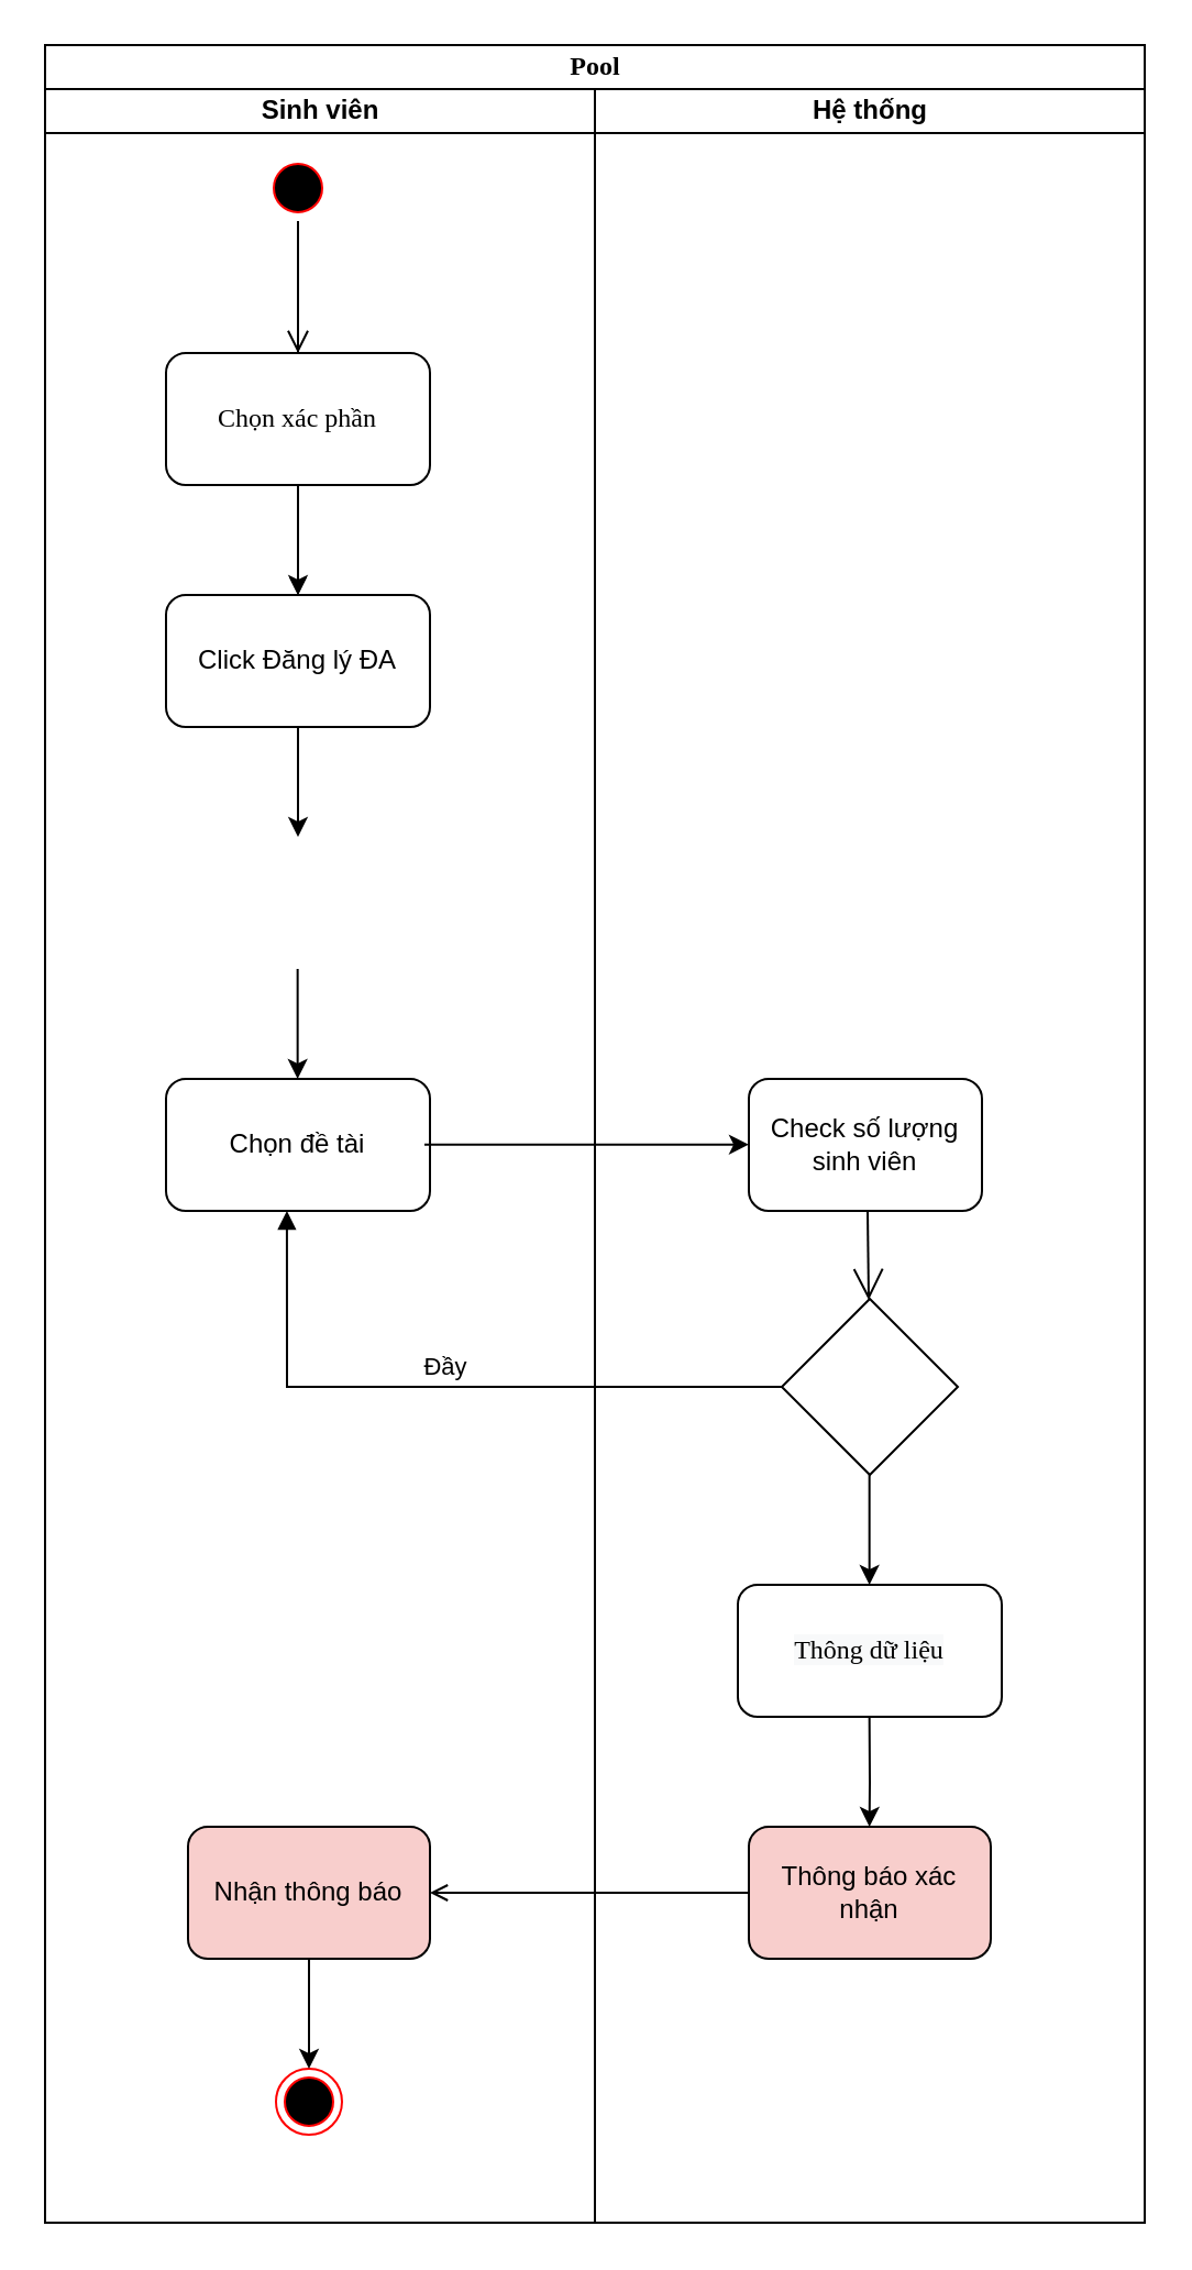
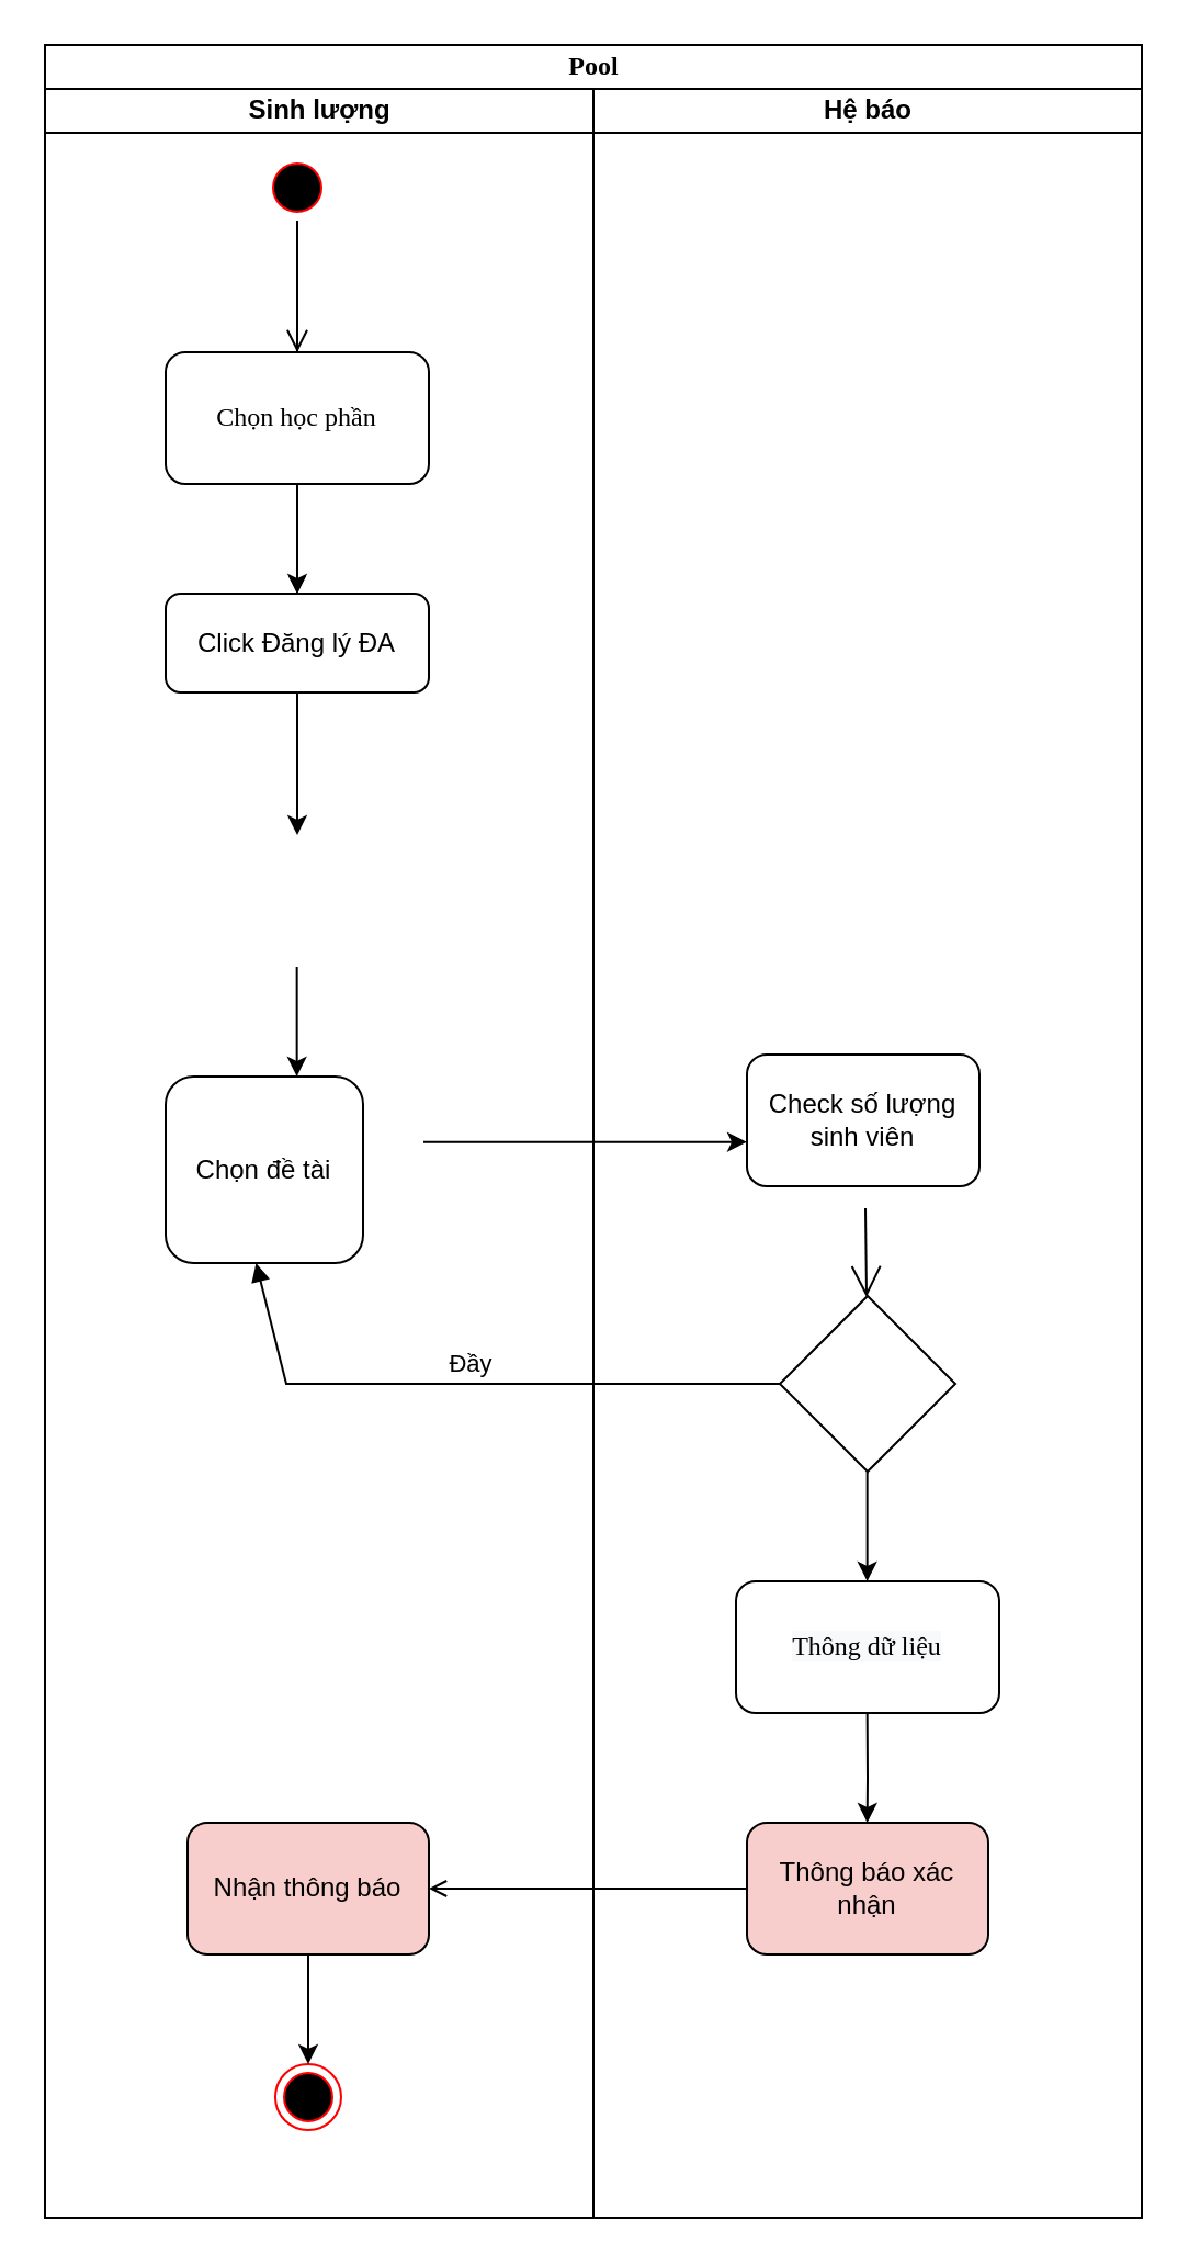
  <mxCell id="0" />
  <mxCell id="1" parent="0" />
  <mxCell id="2" value="Pool" style="swimlane;html=1;childLayout=stackLayout;startSize=20;rounded=0;shadow=0;comic=0;labelBackgroundColor=none;strokeWidth=1;fontFamily=Verdana;fontSize=12;align=center;" vertex="1" parent="1"><mxGeometry x="20" y="20" width="500" height="990" as="geometry" /></mxCell>
- <mxCell id="3" value="Sinh viên" style="swimlane;html=1;startSize=20;" vertex="1" parent="2"><mxGeometry y="20" width="250" height="970" as="geometry" /></mxCell>
+ <mxCell id="3" value="Sinh lượng" style="swimlane;html=1;startSize=20;" vertex="1" parent="2"><mxGeometry y="20" width="250" height="970" as="geometry" /></mxCell>
  <mxCell id="4" value="" style="ellipse;html=1;shape=startState;fillColor=#000000;strokeColor=#ff0000;" vertex="1" parent="3"><mxGeometry x="100" y="30" width="30" height="30" as="geometry" /></mxCell>
  <mxCell id="5" value="" style="endArrow=classic;html=1;rounded=0;strokeColor=#000000;exitX=0.5;exitY=1;exitDx=0;exitDy=0;" edge="1" parent="3"><mxGeometry width="50" height="50" relative="1" as="geometry"><mxPoint x="115" y="180" as="sourcePoint" /><mxPoint x="115" y="230" as="targetPoint" /></mxGeometry></mxCell>
- <mxCell id="6" value="Click Đăng lý ĐA" style="rounded=1;whiteSpace=wrap;html=1;" vertex="1" parent="3"><mxGeometry x="55" y="230" width="120" height="60" as="geometry" /></mxCell>
+ <mxCell id="6" value="Click Đăng lý ĐA" style="rounded=1;whiteSpace=wrap;html=1;" vertex="1" parent="3"><mxGeometry x="55" y="230" width="120" height="45" as="geometry" /></mxCell>
  <mxCell id="7" value="" style="ellipse;html=1;shape=endState;fillColor=#000000;strokeColor=#ff0000;" vertex="1" parent="3"><mxGeometry x="105" y="900" width="30" height="30" as="geometry" /></mxCell>
- <mxCell id="8" value="Chọn đề tài" style="rounded=1;whiteSpace=wrap;html=1;" vertex="1" parent="3"><mxGeometry x="55" y="450" width="120" height="60" as="geometry" /></mxCell>
+ <mxCell id="8" value="Chọn đề tài" style="rounded=1;whiteSpace=wrap;html=1;" vertex="1" parent="3"><mxGeometry x="55" y="450" width="90" height="85" as="geometry" /></mxCell>
  <mxCell id="9" value="" style="endArrow=classic;html=1;rounded=0;exitX=0.5;exitY=1;exitDx=0;exitDy=0;" edge="1" parent="3" source="6"><mxGeometry width="50" height="50" relative="1" as="geometry"><mxPoint x="420" y="330" as="sourcePoint" /><mxPoint x="115" y="340" as="targetPoint" /></mxGeometry></mxCell>
  <mxCell id="10" value="" style="endArrow=classic;html=1;rounded=0;exitX=0.5;exitY=1;exitDx=0;exitDy=0;" edge="1" parent="3"><mxGeometry width="50" height="50" relative="1" as="geometry"><mxPoint x="114.83" y="400" as="sourcePoint" /><mxPoint x="114.83" y="450" as="targetPoint" /></mxGeometry></mxCell>
  <mxCell id="11" value="Nhận thông báo" style="rounded=1;whiteSpace=wrap;html=1;fillColor=#f8cecc;" vertex="1" parent="3"><mxGeometry x="65" y="790" width="110" height="60" as="geometry" /></mxCell>
  <mxCell id="12" value="" style="endArrow=classic;html=1;rounded=0;entryX=0.5;entryY=0;entryDx=0;entryDy=0;exitX=0.5;exitY=1;exitDx=0;exitDy=0;" edge="1" parent="3" source="11" target="7"><mxGeometry width="50" height="50" relative="1" as="geometry"><mxPoint x="420" y="910" as="sourcePoint" /><mxPoint x="470" y="860" as="targetPoint" /></mxGeometry></mxCell>
- <mxCell id="13" value="Hệ thống" style="swimlane;html=1;startSize=20;" vertex="1" parent="2"><mxGeometry x="250" y="20" width="250" height="970" as="geometry" /></mxCell>
+ <mxCell id="13" value="Hệ báo" style="swimlane;html=1;startSize=20;" vertex="1" parent="2"><mxGeometry x="250" y="20" width="250" height="970" as="geometry" /></mxCell>
  <mxCell id="14" value="" style="endArrow=classic;html=1;rounded=0;strokeColor=#000000;exitX=1;exitY=0.5;exitDx=0;exitDy=0;" edge="1" parent="13"><mxGeometry width="50" height="50" relative="1" as="geometry"><mxPoint x="-77.5" y="479.83" as="sourcePoint" /><mxPoint x="70" y="479.83" as="targetPoint" /></mxGeometry></mxCell>
- <mxCell id="15" value="Check số lượng sinh viên" style="rounded=1;whiteSpace=wrap;html=1;" vertex="1" parent="13"><mxGeometry x="70" y="450" width="106" height="60" as="geometry" /></mxCell>
+ <mxCell id="15" value="Check số lượng sinh viên" style="rounded=1;whiteSpace=wrap;html=1;" vertex="1" parent="13"><mxGeometry x="70" y="440" width="106" height="60" as="geometry" /></mxCell>
  <mxCell id="16" value="&lt;span style=&quot;color: rgb(0 , 0 , 0) ; font-family: &amp;#34;verdana&amp;#34; ; font-size: 12px ; font-style: normal ; font-weight: 400 ; letter-spacing: normal ; text-align: center ; text-indent: 0px ; text-transform: none ; word-spacing: 0px ; background-color: rgb(248 , 249 , 250) ; display: inline ; float: none&quot;&gt;Thông dữ liệu&lt;/span&gt;" style="rounded=1;whiteSpace=wrap;html=1;" vertex="1" parent="13"><mxGeometry x="65" y="680" width="120" height="60" as="geometry" /></mxCell>
  <mxCell id="17" value="Thông báo xác nhận" style="rounded=1;whiteSpace=wrap;html=1;fillColor=#f8cecc;" vertex="1" parent="13"><mxGeometry x="70" y="790" width="110" height="60" as="geometry" /></mxCell>
  <mxCell id="18" value="" style="rhombus;whiteSpace=wrap;html=1;" vertex="1" parent="13"><mxGeometry x="85" y="550" width="80" height="80" as="geometry" /></mxCell>
  <mxCell id="19" value="" style="endArrow=classic;html=1;rounded=0;exitX=0.5;exitY=1;exitDx=0;exitDy=0;" edge="1" parent="13"><mxGeometry width="50" height="50" relative="1" as="geometry"><mxPoint x="124.83" y="630" as="sourcePoint" /><mxPoint x="124.83" y="680" as="targetPoint" /></mxGeometry></mxCell>
  <mxCell id="20" value="" style="endArrow=classic;html=1;rounded=0;exitX=0.5;exitY=1;exitDx=0;exitDy=0;" edge="1" parent="13"><mxGeometry width="50" height="50" relative="1" as="geometry"><mxPoint x="124.83" y="740" as="sourcePoint" /><mxPoint x="124.83" y="790" as="targetPoint" /><Array as="points"><mxPoint x="125" y="770" /></Array></mxGeometry></mxCell>
  <mxCell id="21" value="" style="endArrow=open;endFill=1;endSize=12;html=1;rounded=0;" edge="1" parent="13" target="18"><mxGeometry width="160" relative="1" as="geometry"><mxPoint x="124" y="510" as="sourcePoint" /><mxPoint x="284" y="510" as="targetPoint" /></mxGeometry></mxCell>
  <mxCell id="22" value="" style="endArrow=open;html=1;rounded=0;strokeColor=#000000;exitX=0;exitY=0.5;exitDx=0;exitDy=0;entryX=1;entryY=0.5;entryDx=0;entryDy=0;" edge="1" parent="2" source="17" target="11"><mxGeometry width="50" height="50" relative="1" as="geometry"><mxPoint x="175" y="830" as="sourcePoint" /><mxPoint x="322.5" y="830" as="targetPoint" /></mxGeometry></mxCell>
  <mxCell id="23" value="Đầy" style="html=1;verticalAlign=bottom;endArrow=block;rounded=0;entryX=0.458;entryY=1;entryDx=0;entryDy=0;entryPerimeter=0;exitX=0;exitY=0.5;exitDx=0;exitDy=0;" edge="1" parent="2" source="18" target="8"><mxGeometry width="80" relative="1" as="geometry"><mxPoint x="330" y="610" as="sourcePoint" /><mxPoint x="120" y="610" as="targetPoint" /><Array as="points"><mxPoint x="110" y="610" /></Array></mxGeometry></mxCell>
  <mxCell id="24" value="" style="edgeStyle=orthogonalEdgeStyle;html=1;verticalAlign=bottom;endArrow=open;endSize=8;strokeColor=#000000;rounded=0;startArrow=none;" edge="1" parent="1" source="26"><mxGeometry relative="1" as="geometry"><mxPoint x="135" y="160" as="targetPoint" /></mxGeometry></mxCell>
  <mxCell id="25" value="" style="edgeStyle=orthogonalEdgeStyle;rounded=0;orthogonalLoop=1;jettySize=auto;html=1;strokeColor=#000000;endArrow=open;" edge="1" parent="1" source="26" target="6"><mxGeometry relative="1" as="geometry" /></mxCell>
- <mxCell id="26" value="&lt;span style=&quot;font-family: &amp;#34;verdana&amp;#34;&quot;&gt;Chọn xác phần&lt;/span&gt;" style="rounded=1;whiteSpace=wrap;html=1;" vertex="1" parent="1"><mxGeometry x="75" y="160" width="120" height="60" as="geometry" /></mxCell>
+ <mxCell id="26" value="&lt;span style=&quot;font-family: &amp;#34;verdana&amp;#34;&quot;&gt;Chọn học phần&lt;/span&gt;" style="rounded=1;whiteSpace=wrap;html=1;" vertex="1" parent="1"><mxGeometry x="75" y="160" width="120" height="60" as="geometry" /></mxCell>
  <mxCell id="27" value="" style="edgeStyle=orthogonalEdgeStyle;html=1;verticalAlign=bottom;endArrow=none;endSize=8;strokeColor=#000000;rounded=0;" edge="1" parent="1" source="4" target="26"><mxGeometry relative="1" as="geometry"><mxPoint x="135" y="160" as="targetPoint" /><mxPoint x="135" y="100" as="sourcePoint" /></mxGeometry></mxCell>
